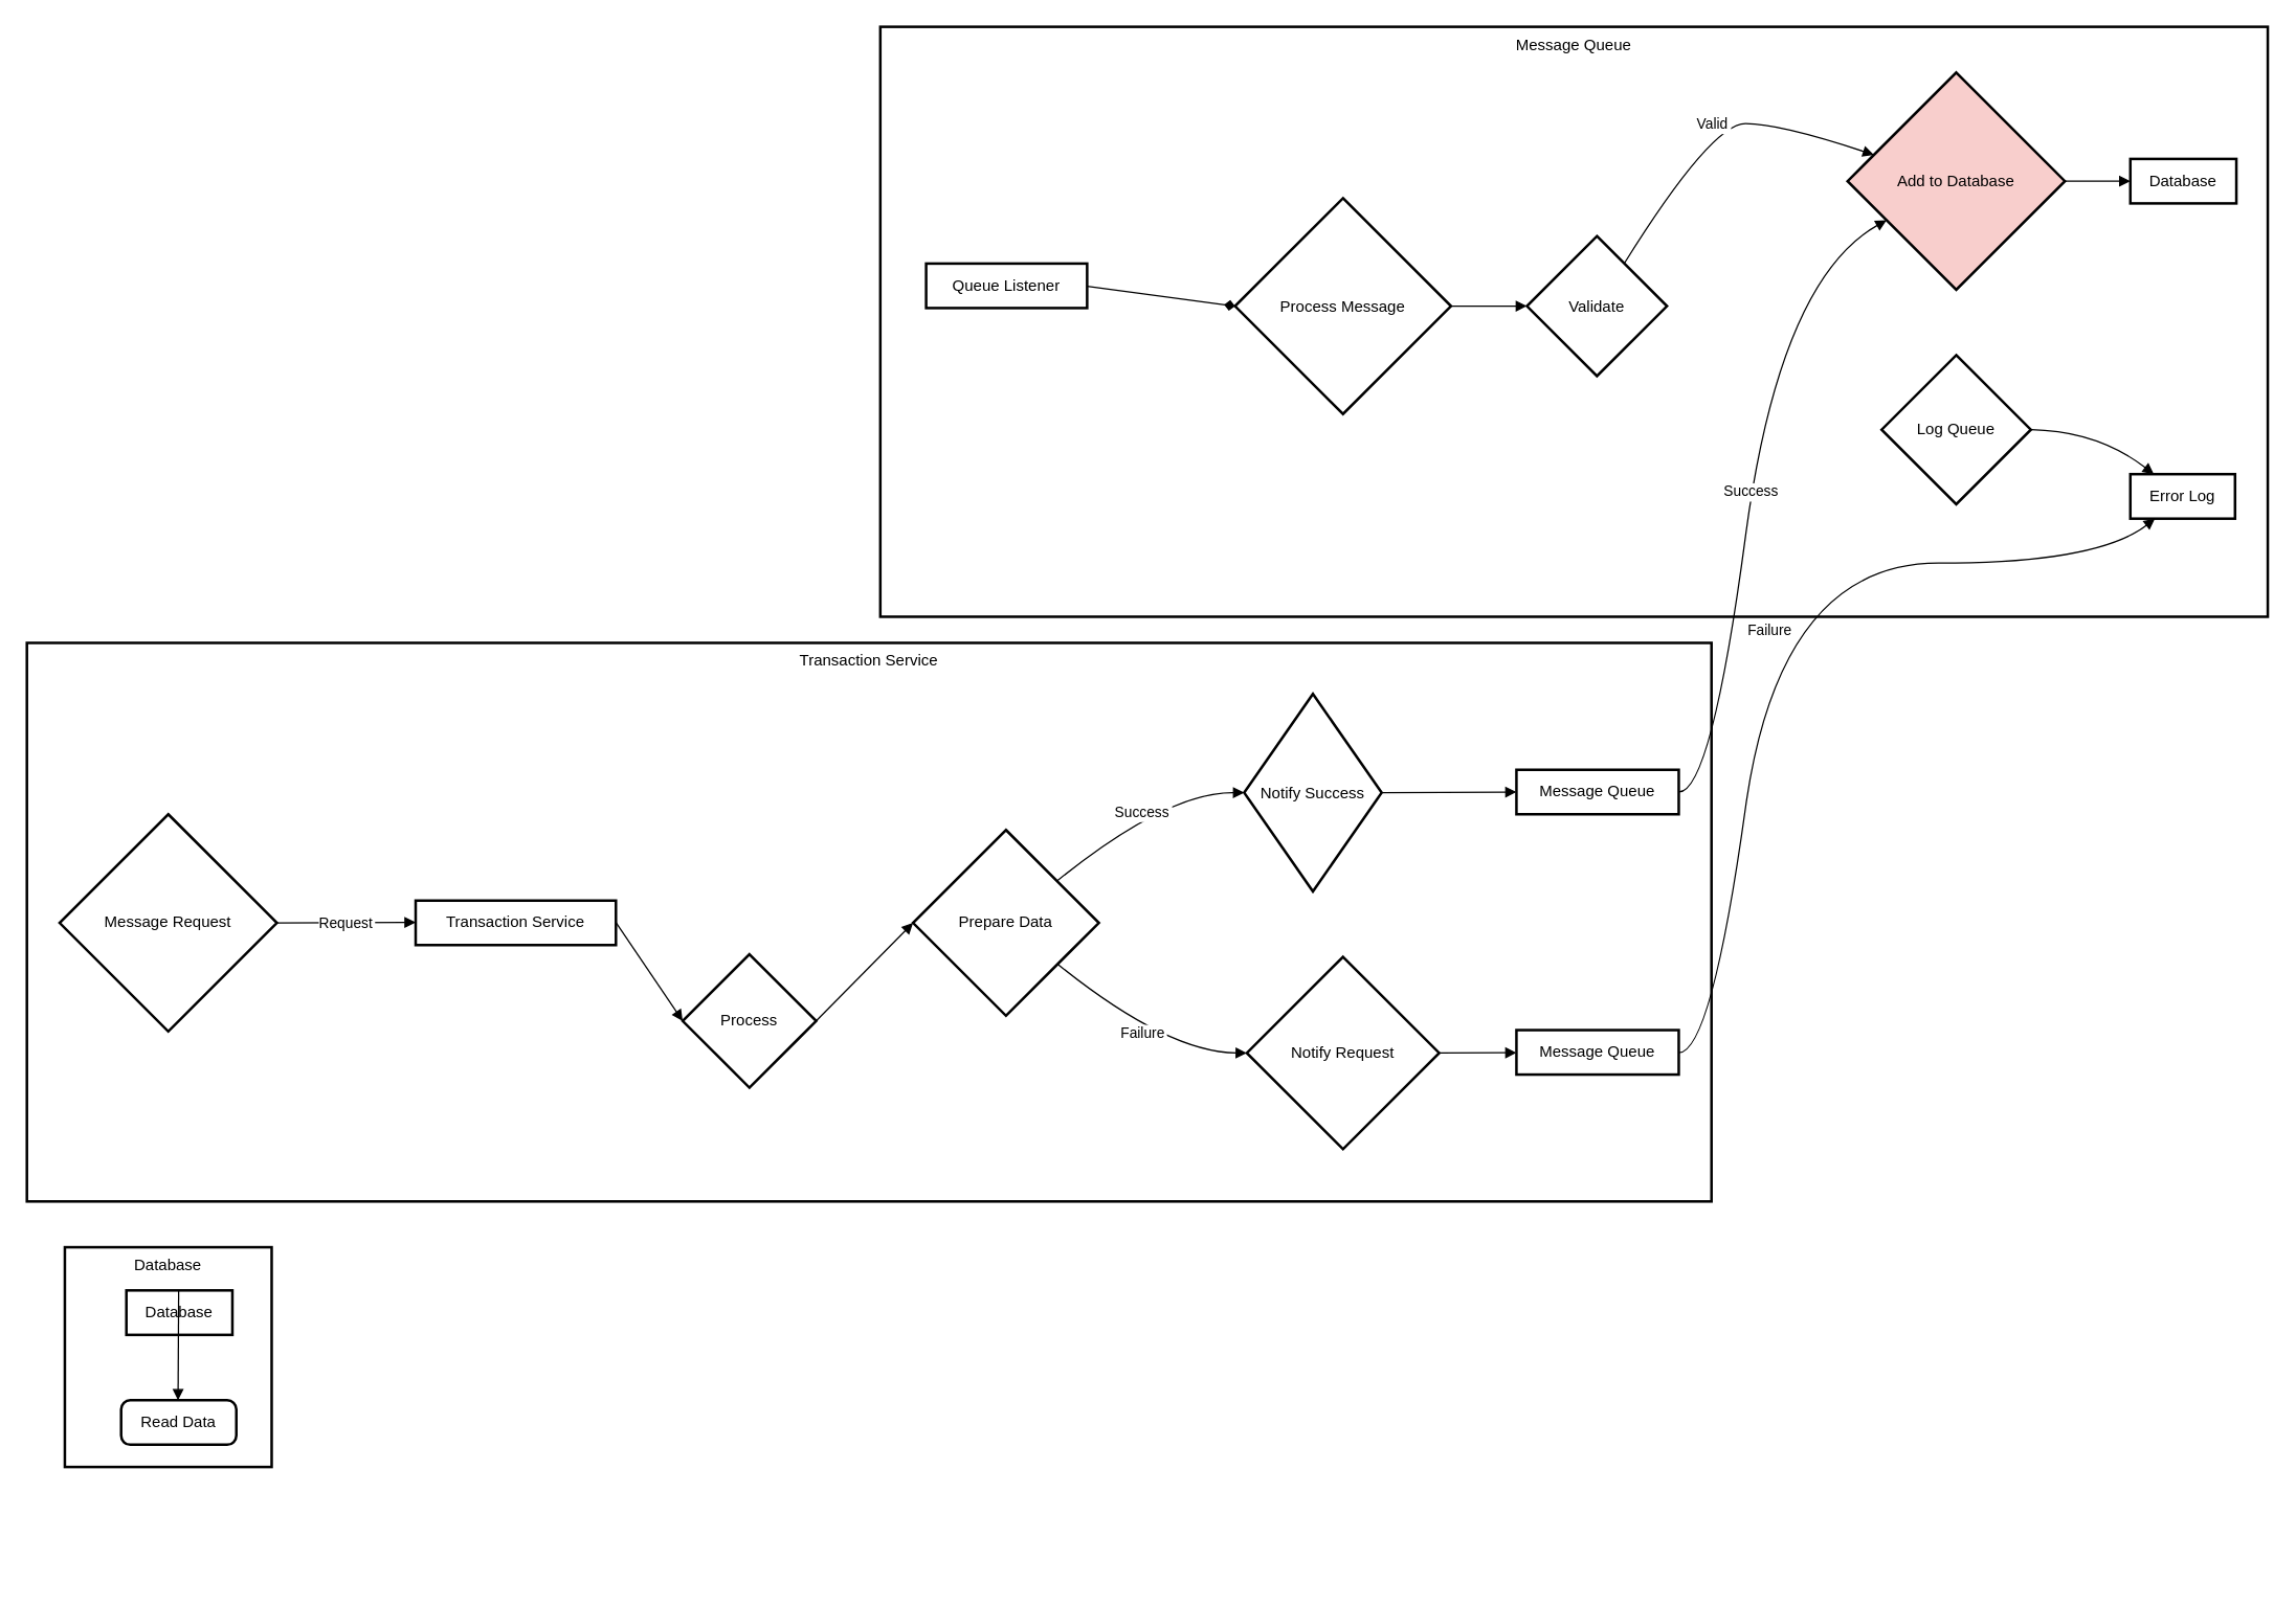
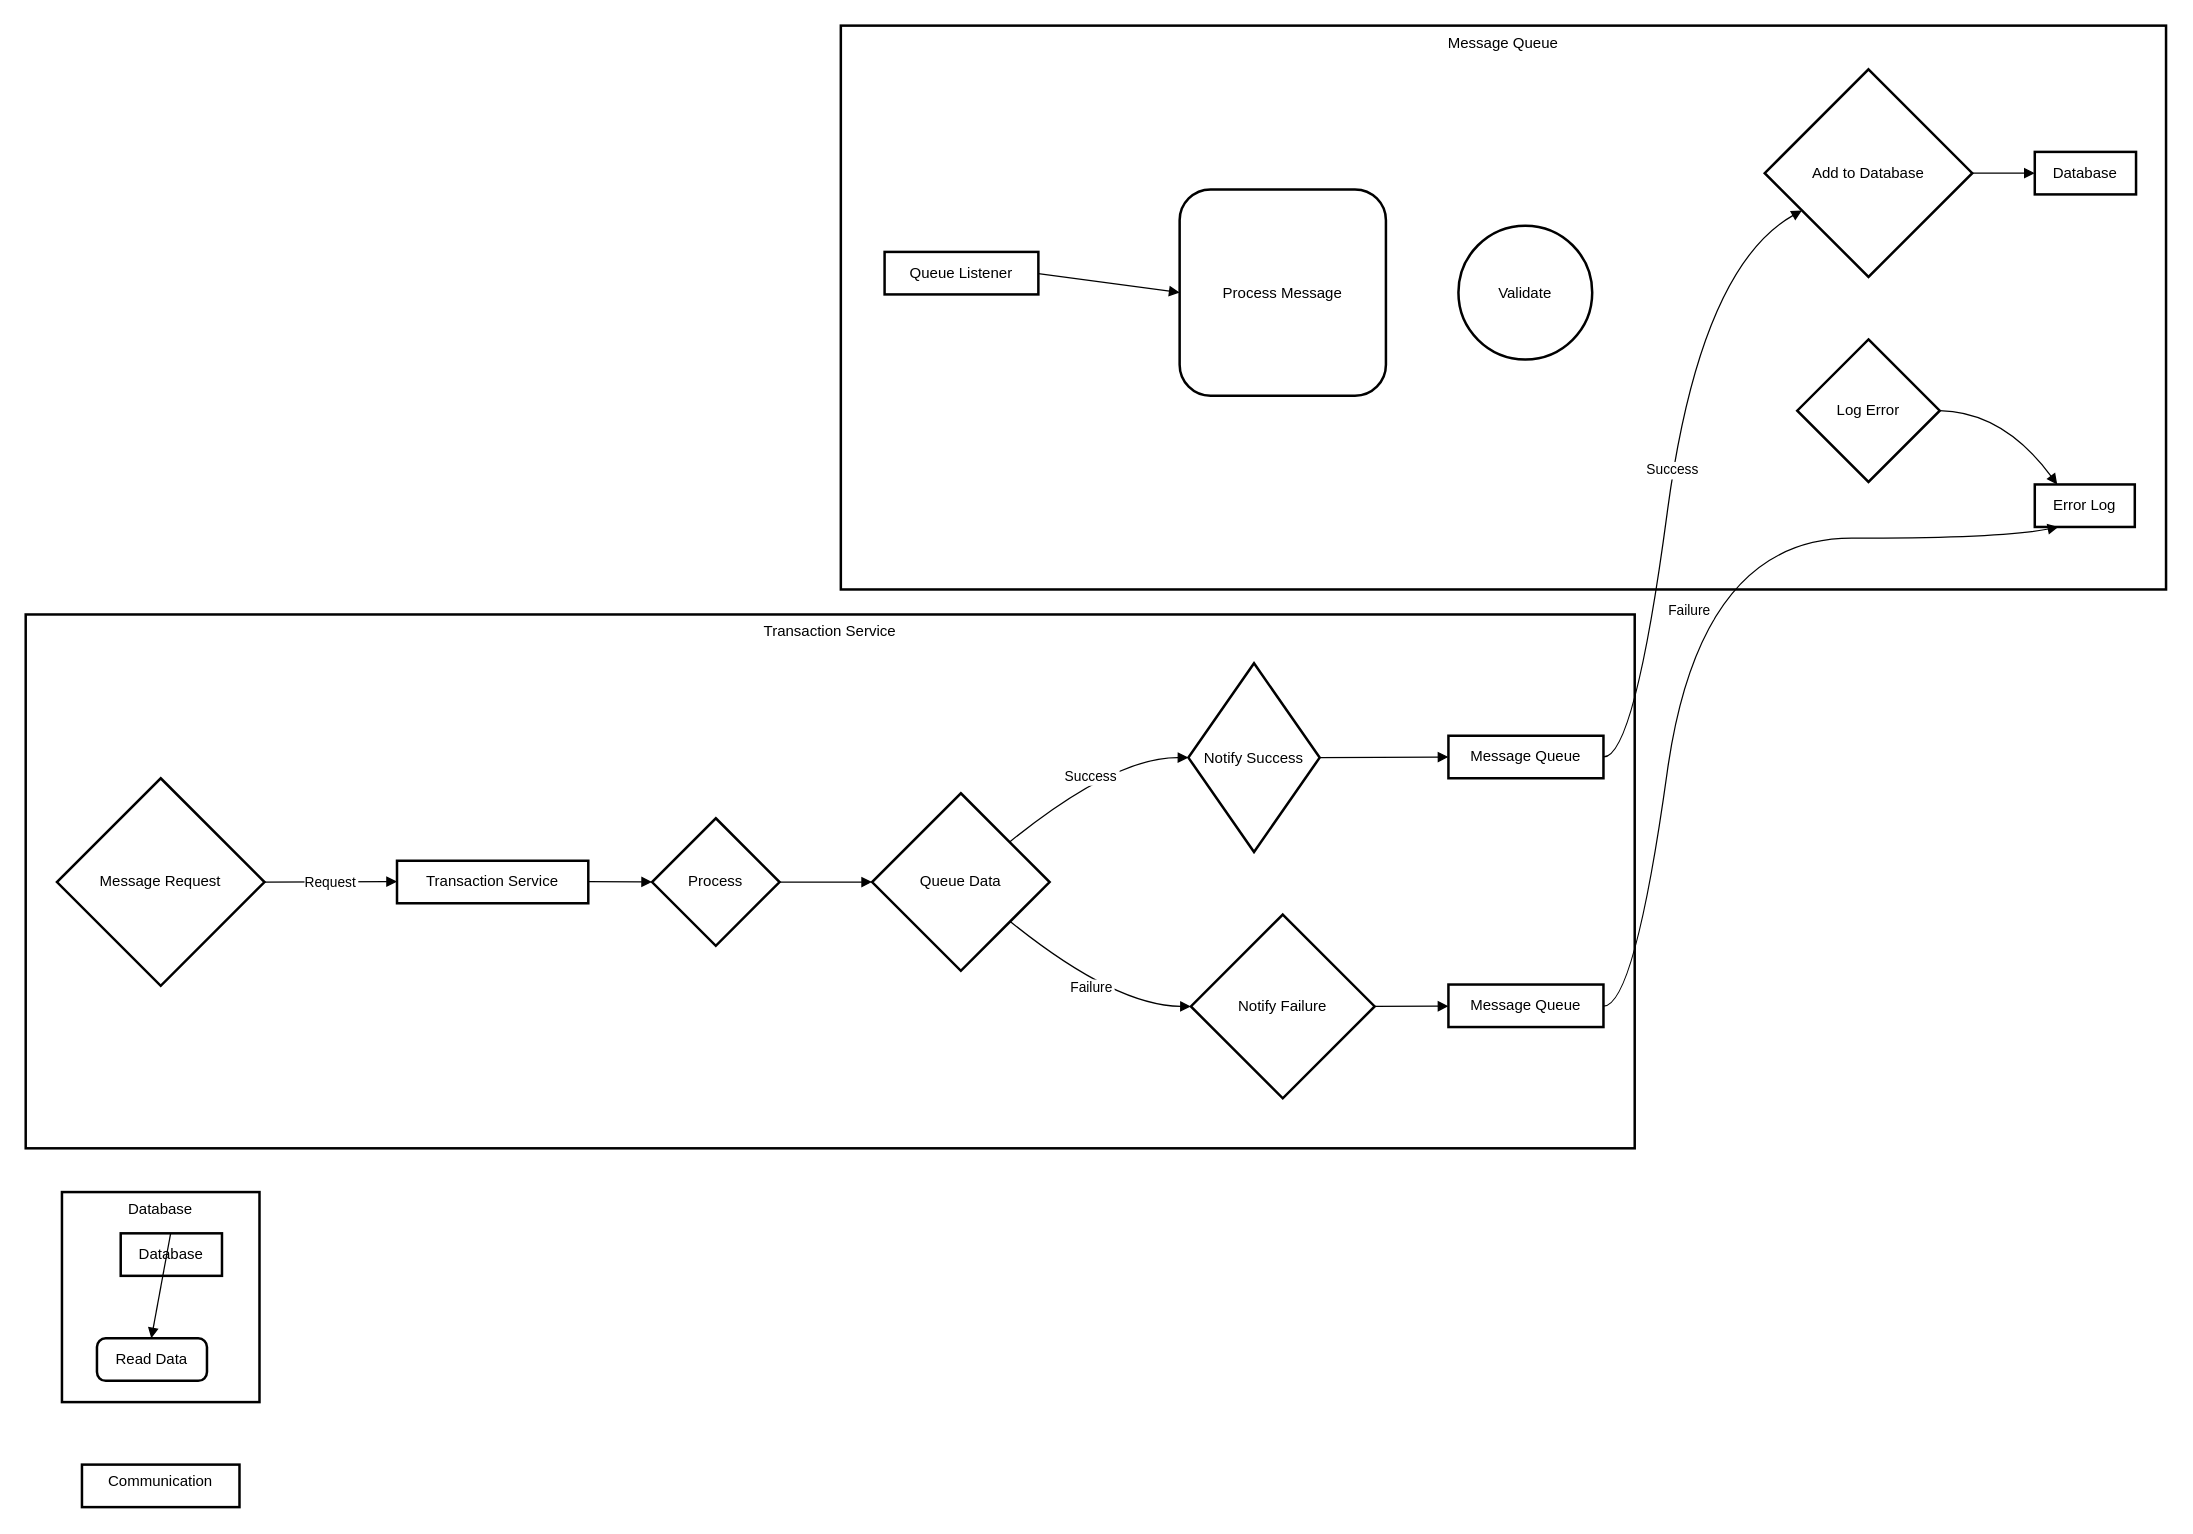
  <mxCell id="0" />
  <mxCell id="1" parent="0" />
  <mxCell id="2" value="Transaction Service" style="whiteSpace=wrap;strokeWidth=2;verticalAlign=top;" vertex="1" parent="1"><mxGeometry y="491" width="1287" height="427" as="geometry" x="20" /></mxCell>
  <mxCell id="3" value="Transaction Service" style="whiteSpace=wrap;strokeWidth=2;" vertex="1" parent="1"><mxGeometry x="317" y="688" width="153" height="34" as="geometry" /></mxCell>
  <mxCell id="4" value="Message Request" style="rhombus;strokeWidth=2;whiteSpace=wrap;" vertex="1" parent="1"><mxGeometry x="45" y="622" width="166" height="166" as="geometry" /></mxCell>
- <mxCell id="5" value="Process" style="rhombus;strokeWidth=2;whiteSpace=wrap;" vertex="1" parent="1"><mxGeometry x="521" y="729" width="102" height="102" as="geometry" /></mxCell>
- <mxCell id="6" value="Prepare Data" style="rhombus;strokeWidth=2;whiteSpace=wrap;" vertex="1" parent="1"><mxGeometry x="697" y="634" width="142" height="142" as="geometry" /></mxCell>
+ <mxCell id="5" value="Process" style="rhombus;strokeWidth=2;whiteSpace=wrap;" vertex="1" parent="1"><mxGeometry x="521" y="654" width="102" height="102" as="geometry" /></mxCell>
+ <mxCell id="6" value="Queue Data" style="rhombus;strokeWidth=2;whiteSpace=wrap;" vertex="1" parent="1"><mxGeometry x="697" y="634" width="142" height="142" as="geometry" /></mxCell>
  <mxCell id="7" value="Notify Success" style="rhombus;strokeWidth=2;whiteSpace=wrap;" vertex="1" parent="1"><mxGeometry x="950" y="530" width="105" height="151" as="geometry" /></mxCell>
  <mxCell id="8" value="Message Queue" style="whiteSpace=wrap;strokeWidth=2;" vertex="1" parent="1"><mxGeometry x="1158" y="588" width="124" height="34" as="geometry" /></mxCell>
- <mxCell id="9" value="Notify Request" style="rhombus;strokeWidth=2;whiteSpace=wrap;" vertex="1" parent="1"><mxGeometry x="952" y="731" width="147" height="147" as="geometry" /></mxCell>
+ <mxCell id="9" value="Notify Failure" style="rhombus;strokeWidth=2;whiteSpace=wrap;" vertex="1" parent="1"><mxGeometry x="952" y="731" width="147" height="147" as="geometry" /></mxCell>
  <mxCell id="10" value="Message Queue" style="whiteSpace=wrap;strokeWidth=2;" vertex="1" parent="1"><mxGeometry x="1158" y="787" width="124" height="34" as="geometry" /></mxCell>
  <mxCell id="11" value="Database" style="whiteSpace=wrap;strokeWidth=2;verticalAlign=top;" vertex="1" parent="1"><mxGeometry x="49" y="953" width="158" height="168" as="geometry" /></mxCell>
- <mxCell id="12" value="Read Data" style="rounded=1;absoluteArcSize=1;arcSize=14;whiteSpace=wrap;strokeWidth=2;" vertex="1" parent="11"><mxGeometry x="43" y="117" width="88" height="34" as="geometry" /></mxCell>
+ <mxCell id="12" value="Read Data" style="rounded=1;absoluteArcSize=1;arcSize=14;whiteSpace=wrap;strokeWidth=2;" vertex="1" parent="11"><mxGeometry x="28" y="117" width="88" height="34" as="geometry" /></mxCell>
  <mxCell id="13" value="Database" style="whiteSpace=wrap;strokeWidth=2;" vertex="1" parent="11"><mxGeometry x="47" y="33" width="81" height="34" as="geometry" /></mxCell>
  <mxCell id="14" value="" style="curved=1;startArrow=none;endArrow=block;exitX=0.13;exitY=-26.44;entryX=0.17;entryY=-27.44;" edge="1" parent="11" source="13" target="12"><mxGeometry relative="1" as="geometry"><Array as="points" /></mxGeometry></mxCell>
  <mxCell id="15" value="Message Queue" style="whiteSpace=wrap;strokeWidth=2;verticalAlign=top;" vertex="1" parent="1"><mxGeometry x="672" width="1060" height="451" as="geometry" y="20" /></mxCell>
- <mxCell id="16" value="Process Message" style="rhombus;strokeWidth=2;whiteSpace=wrap;" vertex="1" parent="1"><mxGeometry x="943" y="151" width="165" height="165" as="geometry" /></mxCell>
+ <mxCell id="16" value="Process Message" style="strokeWidth=2;whiteSpace=wrap;rounded=1;" vertex="1" parent="1"><mxGeometry x="943" y="151" width="165" height="165" as="geometry" /></mxCell>
  <mxCell id="17" value="Queue Listener" style="whiteSpace=wrap;strokeWidth=2;" vertex="1" parent="1"><mxGeometry x="707" y="201" width="123" height="34" as="geometry" /></mxCell>
- <mxCell id="18" value="Validate" style="rhombus;strokeWidth=2;whiteSpace=wrap;" vertex="1" parent="1"><mxGeometry x="1166" y="180" width="107" height="107" as="geometry" /></mxCell>
- <mxCell id="19" value="Add to Database" style="rhombus;strokeWidth=2;whiteSpace=wrap;fillColor=#f8cecc;" vertex="1" parent="1"><mxGeometry x="1411" y="55" width="166" height="166" as="geometry" /></mxCell>
+ <mxCell id="18" value="Validate" style="ellipse;strokeWidth=2;whiteSpace=wrap;" vertex="1" parent="1"><mxGeometry x="1166" y="180" width="107" height="107" as="geometry" /></mxCell>
+ <mxCell id="19" value="Add to Database" style="rhombus;strokeWidth=2;whiteSpace=wrap;" vertex="1" parent="1"><mxGeometry x="1411" y="55" width="166" height="166" as="geometry" /></mxCell>
  <mxCell id="20" value="Database" style="whiteSpace=wrap;strokeWidth=2;" vertex="1" parent="1"><mxGeometry x="1627" y="121" width="81" height="34" as="geometry" /></mxCell>
- <mxCell id="21" value="Log Queue" style="rhombus;strokeWidth=2;whiteSpace=wrap;" vertex="1" parent="1"><mxGeometry x="1437" y="271" width="114" height="114" as="geometry" /></mxCell>
- <mxCell id="22" value="Error Log" style="whiteSpace=wrap;strokeWidth=2;" vertex="1" parent="1"><mxGeometry x="1627" y="362" width="80" height="34" as="geometry" /></mxCell>
- <mxCell id="24" value="" style="curved=1;startArrow=none;endArrow=diamond;exitX=1;exitY=0.51;entryX=0;entryY=0.5;" edge="1" parent="1" source="17" target="16"><mxGeometry relative="1" as="geometry"><Array as="points" /></mxGeometry></mxCell>
- <mxCell id="25" value="" style="curved=1;startArrow=none;endArrow=block;exitX=1;exitY=0.5;entryX=0;entryY=0.5;" edge="1" parent="1" source="16" target="18"><mxGeometry relative="1" as="geometry"><Array as="points" /></mxGeometry></mxCell>
- <mxCell id="26" value="Valid" style="curved=1;startArrow=none;endArrow=block;exitX=0.82;exitY=0;entryX=0;entryY=0.34;" edge="1" parent="1" source="18" target="19"><mxGeometry relative="1" as="geometry"><Array as="points"><mxPoint x="1307" y="94" /><mxPoint x="1359" y="94" /></Array></mxGeometry></mxCell>
+ <mxCell id="21" value="Log Error" style="rhombus;strokeWidth=2;whiteSpace=wrap;" vertex="1" parent="1"><mxGeometry x="1437" y="271" width="114" height="114" as="geometry" /></mxCell>
+ <mxCell id="22" value="Error Log" style="whiteSpace=wrap;strokeWidth=2;" vertex="1" parent="1"><mxGeometry x="1627" y="387" width="80" height="34" as="geometry" /></mxCell>
+ <mxCell id="23" value="Communication" style="whiteSpace=wrap;strokeWidth=2;verticalAlign=top;" vertex="1" parent="1"><mxGeometry x="65" y="1171" width="126" height="34" as="geometry" /></mxCell>
+ <mxCell id="24" value="" style="curved=1;startArrow=none;endArrow=block;exitX=1;exitY=0.51;entryX=0;entryY=0.5;" edge="1" parent="1" source="17" target="16"><mxGeometry relative="1" as="geometry"><Array as="points" /></mxGeometry></mxCell>
  <mxCell id="27" value="" style="curved=1;startArrow=none;endArrow=block;exitX=1;exitY=0.5;entryX=0;entryY=0.5;" edge="1" parent="1" source="19" target="20"><mxGeometry relative="1" as="geometry"><Array as="points" /></mxGeometry></mxCell>
  <mxCell id="28" value="" style="curved=1;startArrow=none;endArrow=block;exitX=1;exitY=0.5;entryX=0.23;entryY=0.01;" edge="1" parent="1" source="21" target="22"><mxGeometry relative="1" as="geometry"><Array as="points"><mxPoint x="1602" y="329" /></Array></mxGeometry></mxCell>
  <mxCell id="29" value="Request" style="curved=1;startArrow=none;endArrow=block;exitX=1;exitY=0.5;entryX=0;entryY=0.49;" edge="1" parent="1" source="4" target="3"><mxGeometry relative="1" as="geometry"><Array as="points" /></mxGeometry></mxCell>
  <mxCell id="30" value="" style="curved=1;startArrow=none;endArrow=block;exitX=1;exitY=0.49;entryX=0;entryY=0.5;" edge="1" parent="1" source="3" target="5"><mxGeometry relative="1" as="geometry"><Array as="points" /></mxGeometry></mxCell>
  <mxCell id="31" value="" style="curved=1;startArrow=none;endArrow=block;exitX=0.99;exitY=0.5;entryX=0;entryY=0.5;" edge="1" parent="1" source="5" target="6"><mxGeometry relative="1" as="geometry"><Array as="points" /></mxGeometry></mxCell>
  <mxCell id="32" value="Success" style="curved=1;startArrow=none;endArrow=block;exitX=1;exitY=0.09;entryX=0;entryY=0.5;" edge="1" parent="1" source="6" target="7"><mxGeometry relative="1" as="geometry"><Array as="points"><mxPoint x="891" y="605" /></Array></mxGeometry></mxCell>
  <mxCell id="33" value="" style="curved=1;startArrow=none;endArrow=block;exitX=1;exitY=0.5;entryX=0;entryY=0.5;" edge="1" parent="1" source="7" target="8"><mxGeometry relative="1" as="geometry"><Array as="points" /></mxGeometry></mxCell>
  <mxCell id="34" value="Failure" style="curved=1;startArrow=none;endArrow=block;exitX=1;exitY=0.9;entryX=0;entryY=0.5;" edge="1" parent="1" source="6" target="9"><mxGeometry relative="1" as="geometry"><Array as="points"><mxPoint x="891" y="804" /></Array></mxGeometry></mxCell>
  <mxCell id="35" value="" style="curved=1;startArrow=none;endArrow=block;exitX=1;exitY=0.5;entryX=0;entryY=0.51;" edge="1" parent="1" source="9" target="10"><mxGeometry relative="1" as="geometry"><Array as="points" /></mxGeometry></mxCell>
  <mxCell id="36" value="Success" style="curved=1;startArrow=none;endArrow=block;exitX=1;exitY=0.5;entryX=0;entryY=0.78;" edge="1" parent="1" source="8" target="19"><mxGeometry relative="1" as="geometry"><Array as="points"><mxPoint x="1307" y="605" /><mxPoint x="1359" y="214" /></Array></mxGeometry></mxCell>
  <mxCell id="37" value="Failure" style="curved=1;startArrow=none;endArrow=block;exitX=1;exitY=0.51;entryX=0.23;entryY=1.01;" edge="1" parent="1" source="10" target="22"><mxGeometry relative="1" as="geometry"><Array as="points"><mxPoint x="1307" y="804" /><mxPoint x="1359" y="430" /><mxPoint x="1602" y="430" /></Array></mxGeometry></mxCell>
